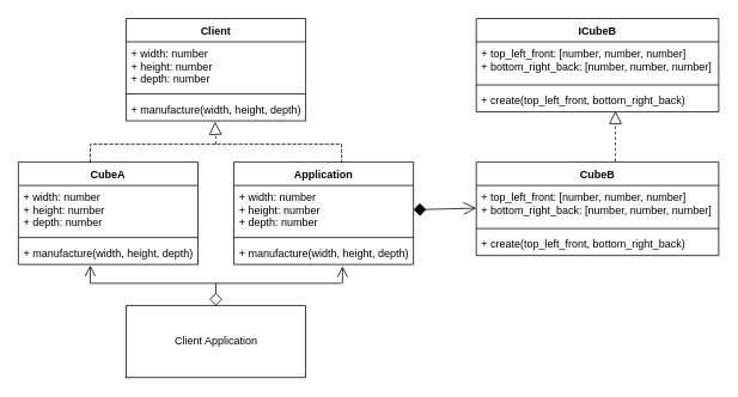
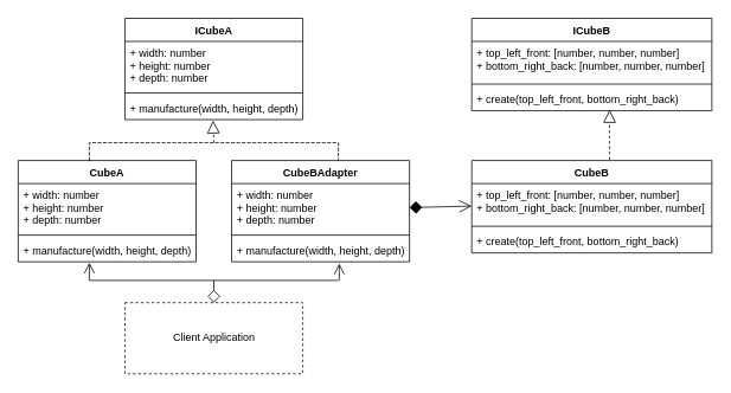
  <mxCell id="0" />
  <mxCell id="1" parent="0" />
- <mxCell id="2" value="Client" style="swimlane;fontStyle=1;align=center;verticalAlign=top;childLayout=stackLayout;horizontal=1;startSize=26;horizontalStack=0;resizeParent=1;resizeParentMax=0;resizeLast=0;collapsible=1;marginBottom=0;strokeWidth=1;" vertex="1" parent="1"><mxGeometry x="140" y="20" width="200" height="114" as="geometry" /></mxCell>
+ <mxCell id="2" value="ICubeA" style="swimlane;fontStyle=1;align=center;verticalAlign=top;childLayout=stackLayout;horizontal=1;startSize=26;horizontalStack=0;resizeParent=1;resizeParentMax=0;resizeLast=0;collapsible=1;marginBottom=0;strokeWidth=1;" vertex="1" parent="1"><mxGeometry x="140" y="20" width="200" height="114" as="geometry" /></mxCell>
  <mxCell id="3" value="+ width: number&#10;+ height: number&#10;+ depth: number" style="text;strokeColor=none;fillColor=none;align=left;verticalAlign=top;spacingLeft=4;spacingRight=4;overflow=hidden;rotatable=0;points=[[0,0.5],[1,0.5]];portConstraint=eastwest;" vertex="1" parent="2"><mxGeometry y="26" width="200" height="54" as="geometry" /></mxCell>
  <mxCell id="4" value="" style="line;strokeWidth=1;fillColor=none;align=left;verticalAlign=middle;spacingTop=-1;spacingLeft=3;spacingRight=3;rotatable=0;labelPosition=right;points=[];portConstraint=eastwest;" vertex="1" parent="2"><mxGeometry y="80" width="200" height="8" as="geometry" /></mxCell>
  <mxCell id="5" value="+ manufacture(width, height, depth)" style="text;strokeColor=none;fillColor=none;align=left;verticalAlign=top;spacingLeft=4;spacingRight=4;overflow=hidden;rotatable=0;points=[[0,0.5],[1,0.5]];portConstraint=eastwest;" vertex="1" parent="2"><mxGeometry y="88" width="200" height="26" as="geometry" /></mxCell>
  <mxCell id="6" value="CubeA" style="swimlane;fontStyle=1;align=center;verticalAlign=top;childLayout=stackLayout;horizontal=1;startSize=26;horizontalStack=0;resizeParent=1;resizeParentMax=0;resizeLast=0;collapsible=1;marginBottom=0;strokeWidth=1;" vertex="1" parent="1"><mxGeometry x="20" y="180" width="200" height="114" as="geometry" /></mxCell>
  <mxCell id="7" value="+ width: number&#10;+ height: number&#10;+ depth: number" style="text;strokeColor=none;fillColor=none;align=left;verticalAlign=top;spacingLeft=4;spacingRight=4;overflow=hidden;rotatable=0;points=[[0,0.5],[1,0.5]];portConstraint=eastwest;" vertex="1" parent="6"><mxGeometry y="26" width="200" height="54" as="geometry" /></mxCell>
  <mxCell id="8" value="" style="line;strokeWidth=1;fillColor=none;align=left;verticalAlign=middle;spacingTop=-1;spacingLeft=3;spacingRight=3;rotatable=0;labelPosition=right;points=[];portConstraint=eastwest;" vertex="1" parent="6"><mxGeometry y="80" width="200" height="8" as="geometry" /></mxCell>
  <mxCell id="9" value="+ manufacture(width, height, depth)" style="text;strokeColor=none;fillColor=none;align=left;verticalAlign=top;spacingLeft=4;spacingRight=4;overflow=hidden;rotatable=0;points=[[0,0.5],[1,0.5]];portConstraint=eastwest;" vertex="1" parent="6"><mxGeometry y="88" width="200" height="26" as="geometry" /></mxCell>
- <mxCell id="10" value="Application" style="swimlane;fontStyle=1;align=center;verticalAlign=top;childLayout=stackLayout;horizontal=1;startSize=26;horizontalStack=0;resizeParent=1;resizeParentMax=0;resizeLast=0;collapsible=1;marginBottom=0;strokeWidth=1;" vertex="1" parent="1"><mxGeometry x="260" y="180" width="200" height="114" as="geometry" /></mxCell>
+ <mxCell id="10" value="CubeBAdapter" style="swimlane;fontStyle=1;align=center;verticalAlign=top;childLayout=stackLayout;horizontal=1;startSize=26;horizontalStack=0;resizeParent=1;resizeParentMax=0;resizeLast=0;collapsible=1;marginBottom=0;strokeWidth=1;" vertex="1" parent="1"><mxGeometry x="260" y="180" width="200" height="114" as="geometry" /></mxCell>
  <mxCell id="11" value="+ width: number&#10;+ height: number&#10;+ depth: number" style="text;strokeColor=none;fillColor=none;align=left;verticalAlign=top;spacingLeft=4;spacingRight=4;overflow=hidden;rotatable=0;points=[[0,0.5],[1,0.5]];portConstraint=eastwest;" vertex="1" parent="10"><mxGeometry y="26" width="200" height="54" as="geometry" /></mxCell>
  <mxCell id="12" value="" style="line;strokeWidth=1;fillColor=none;align=left;verticalAlign=middle;spacingTop=-1;spacingLeft=3;spacingRight=3;rotatable=0;labelPosition=right;points=[];portConstraint=eastwest;" vertex="1" parent="10"><mxGeometry y="80" width="200" height="8" as="geometry" /></mxCell>
  <mxCell id="13" value="+ manufacture(width, height, depth)" style="text;strokeColor=none;fillColor=none;align=left;verticalAlign=top;spacingLeft=4;spacingRight=4;overflow=hidden;rotatable=0;points=[[0,0.5],[1,0.5]];portConstraint=eastwest;" vertex="1" parent="10"><mxGeometry y="88" width="200" height="26" as="geometry" /></mxCell>
- <mxCell id="14" value="Client Application" style="html=1;strokeWidth=1;" vertex="1" parent="1"><mxGeometry x="140" y="340" width="200" height="80" as="geometry" /></mxCell>
+ <mxCell id="14" value="Client Application" style="html=1;strokeWidth=1;dashed=1;" vertex="1" parent="1"><mxGeometry x="140" y="340" width="200" height="80" as="geometry" /></mxCell>
  <mxCell id="15" value="ICubeB" style="swimlane;fontStyle=1;align=center;verticalAlign=top;childLayout=stackLayout;horizontal=1;startSize=26;horizontalStack=0;resizeParent=1;resizeParentMax=0;resizeLast=0;collapsible=1;marginBottom=0;strokeWidth=1;" vertex="1" parent="1"><mxGeometry x="530" y="20" width="270" height="104" as="geometry" /></mxCell>
  <mxCell id="16" value="+ top_left_front: [number, number, number]&#10;+ bottom_right_back: [number, number, number]" style="text;strokeColor=none;fillColor=none;align=left;verticalAlign=top;spacingLeft=4;spacingRight=4;overflow=hidden;rotatable=0;points=[[0,0.5],[1,0.5]];portConstraint=eastwest;" vertex="1" parent="15"><mxGeometry y="26" width="270" height="44" as="geometry" /></mxCell>
  <mxCell id="17" value="" style="line;strokeWidth=1;fillColor=none;align=left;verticalAlign=middle;spacingTop=-1;spacingLeft=3;spacingRight=3;rotatable=0;labelPosition=right;points=[];portConstraint=eastwest;" vertex="1" parent="15"><mxGeometry y="70" width="270" height="8" as="geometry" /></mxCell>
  <mxCell id="18" value="+ create(top_left_front, bottom_right_back)" style="text;strokeColor=none;fillColor=none;align=left;verticalAlign=top;spacingLeft=4;spacingRight=4;overflow=hidden;rotatable=0;points=[[0,0.5],[1,0.5]];portConstraint=eastwest;" vertex="1" parent="15"><mxGeometry y="78" width="270" height="26" as="geometry" /></mxCell>
  <mxCell id="19" value="CubeB" style="swimlane;fontStyle=1;align=center;verticalAlign=top;childLayout=stackLayout;horizontal=1;startSize=26;horizontalStack=0;resizeParent=1;resizeParentMax=0;resizeLast=0;collapsible=1;marginBottom=0;strokeWidth=1;" vertex="1" parent="1"><mxGeometry x="530" y="180" width="270" height="104" as="geometry" /></mxCell>
  <mxCell id="20" value="+ top_left_front: [number, number, number]&#10;+ bottom_right_back: [number, number, number]" style="text;strokeColor=none;fillColor=none;align=left;verticalAlign=top;spacingLeft=4;spacingRight=4;overflow=hidden;rotatable=0;points=[[0,0.5],[1,0.5]];portConstraint=eastwest;" vertex="1" parent="19"><mxGeometry y="26" width="270" height="44" as="geometry" /></mxCell>
  <mxCell id="21" value="" style="line;strokeWidth=1;fillColor=none;align=left;verticalAlign=middle;spacingTop=-1;spacingLeft=3;spacingRight=3;rotatable=0;labelPosition=right;points=[];portConstraint=eastwest;" vertex="1" parent="19"><mxGeometry y="70" width="270" height="8" as="geometry" /></mxCell>
  <mxCell id="22" value="+ create(top_left_front, bottom_right_back)" style="text;strokeColor=none;fillColor=none;align=left;verticalAlign=top;spacingLeft=4;spacingRight=4;overflow=hidden;rotatable=0;points=[[0,0.5],[1,0.5]];portConstraint=eastwest;" vertex="1" parent="19"><mxGeometry y="78" width="270" height="26" as="geometry" /></mxCell>
  <mxCell id="23" value="" style="shape=partialRectangle;whiteSpace=wrap;html=1;bottom=1;right=1;left=1;top=0;fillColor=none;routingCenterX=-0.5;strokeWidth=1;direction=west;dashed=1;" vertex="1" parent="1"><mxGeometry x="100" y="160" width="280" height="20" as="geometry" /></mxCell>
  <mxCell id="24" value="" style="html=1;verticalAlign=bottom;startArrow=none;startFill=0;endArrow=block;startSize=8;exitX=0.5;exitY=1;exitDx=0;exitDy=0;dashed=1;endFill=0;endSize=12;" edge="1" parent="1" source="23"><mxGeometry width="60" relative="1" as="geometry"><mxPoint x="360" y="200" as="sourcePoint" /><mxPoint x="239" y="135" as="targetPoint" /></mxGeometry></mxCell>
  <mxCell id="25" value="" style="html=1;verticalAlign=bottom;startArrow=none;startFill=0;endArrow=block;startSize=8;exitX=0.574;exitY=-0.038;exitDx=0;exitDy=0;dashed=1;endFill=0;endSize=12;exitPerimeter=0;" edge="1" parent="1"><mxGeometry width="60" relative="1" as="geometry"><mxPoint x="684.98" y="179.048" as="sourcePoint" /><mxPoint x="685" y="123" as="targetPoint" /></mxGeometry></mxCell>
  <mxCell id="26" value="" style="html=1;verticalAlign=bottom;startArrow=diamond;startFill=1;endArrow=open;startSize=12;exitX=1;exitY=0.5;exitDx=0;exitDy=0;endFill=0;endSize=12;" edge="1" parent="1" source="11" target="20"><mxGeometry width="60" relative="1" as="geometry"><mxPoint x="694.98" y="189.048" as="sourcePoint" /><mxPoint x="695" y="133" as="targetPoint" /></mxGeometry></mxCell>
  <mxCell id="27" value="" style="line;strokeWidth=1;html=1;" vertex="1" parent="1"><mxGeometry x="100" y="310" width="280" height="10" as="geometry" /></mxCell>
  <mxCell id="28" value="" style="html=1;verticalAlign=bottom;startArrow=diamond;startFill=0;endArrow=none;startSize=12;exitX=0.5;exitY=0;exitDx=0;exitDy=0;endSize=10;endFill=0;" edge="1" parent="1" source="14"><mxGeometry width="60" relative="1" as="geometry"><mxPoint x="360" y="200" as="sourcePoint" /><mxPoint x="240" y="315" as="targetPoint" /></mxGeometry></mxCell>
  <mxCell id="29" value="" style="html=1;verticalAlign=bottom;startArrow=none;startFill=0;endArrow=open;startSize=8;exitX=0;exitY=0.5;exitDx=0;exitDy=0;exitPerimeter=0;entryX=0.4;entryY=1.038;entryDx=0;entryDy=0;entryPerimeter=0;endFill=0;endSize=10;" edge="1" parent="1" source="27" target="9"><mxGeometry width="60" relative="1" as="geometry"><mxPoint x="360" y="200" as="sourcePoint" /><mxPoint x="100" y="300" as="targetPoint" /></mxGeometry></mxCell>
  <mxCell id="30" value="" style="html=1;verticalAlign=bottom;startArrow=none;startFill=0;endArrow=open;startSize=8;endFill=0;endSize=10;" edge="1" parent="1"><mxGeometry width="60" relative="1" as="geometry"><mxPoint x="381" y="315" as="sourcePoint" /><mxPoint x="381" y="296" as="targetPoint" /></mxGeometry></mxCell>
